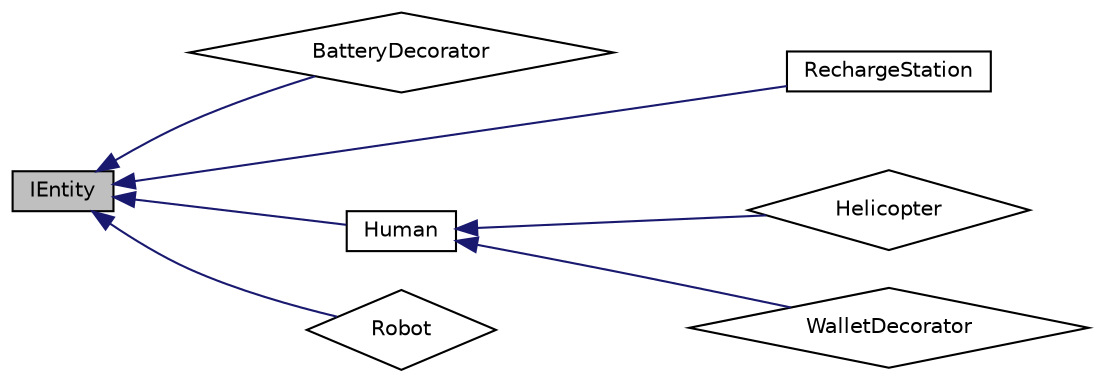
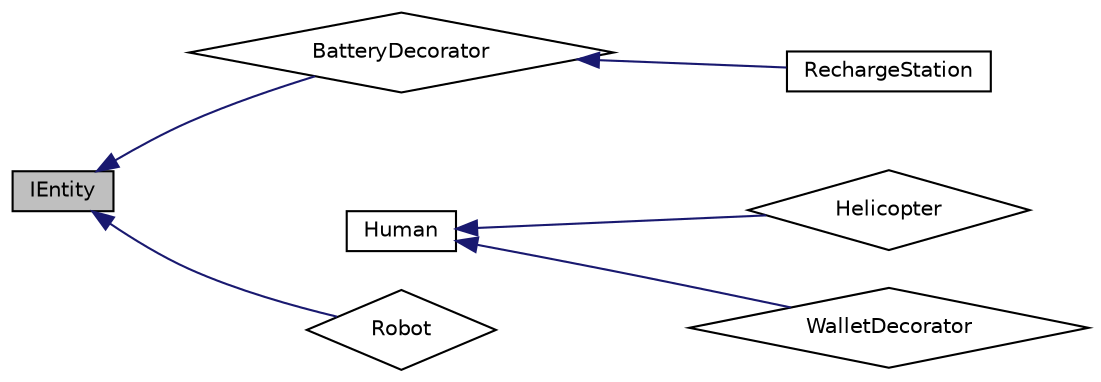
  digraph {
    rankdir=LR
    node [color=black fillcolor=white fontname=Helvetica fontsize=10 shape=diamond style=filled]
    edge [color=midnightblue dir=back fontname=Helvetica fontsize=10 labelfontname=Helvetica labelfontsize=10 style=solid]
    n1 [fillcolor=grey75 fontcolor=black height=0.2 label=IEntity shape=box width=0.4]
    n2 [height=0.2 label=BatteryDecorator width=0.4]
    n3 [height=0.2 label=Human shape=box width=0.4]
    n4 [height=0.2 label=RechargeStation shape=box width=0.4]
    n5 [height=0.2 label=Robot width=0.4]
    n6 [height=0.2 label=Helicopter width=0.4]
    n7 [height=0.2 label=WalletDecorator width=0.4]
    n1 -> n2
-   n1 -> n3
-   n1 -> n4
+   n2 -> n4
    n1 -> n5
    n3 -> n6
    n3 -> n7
  }
